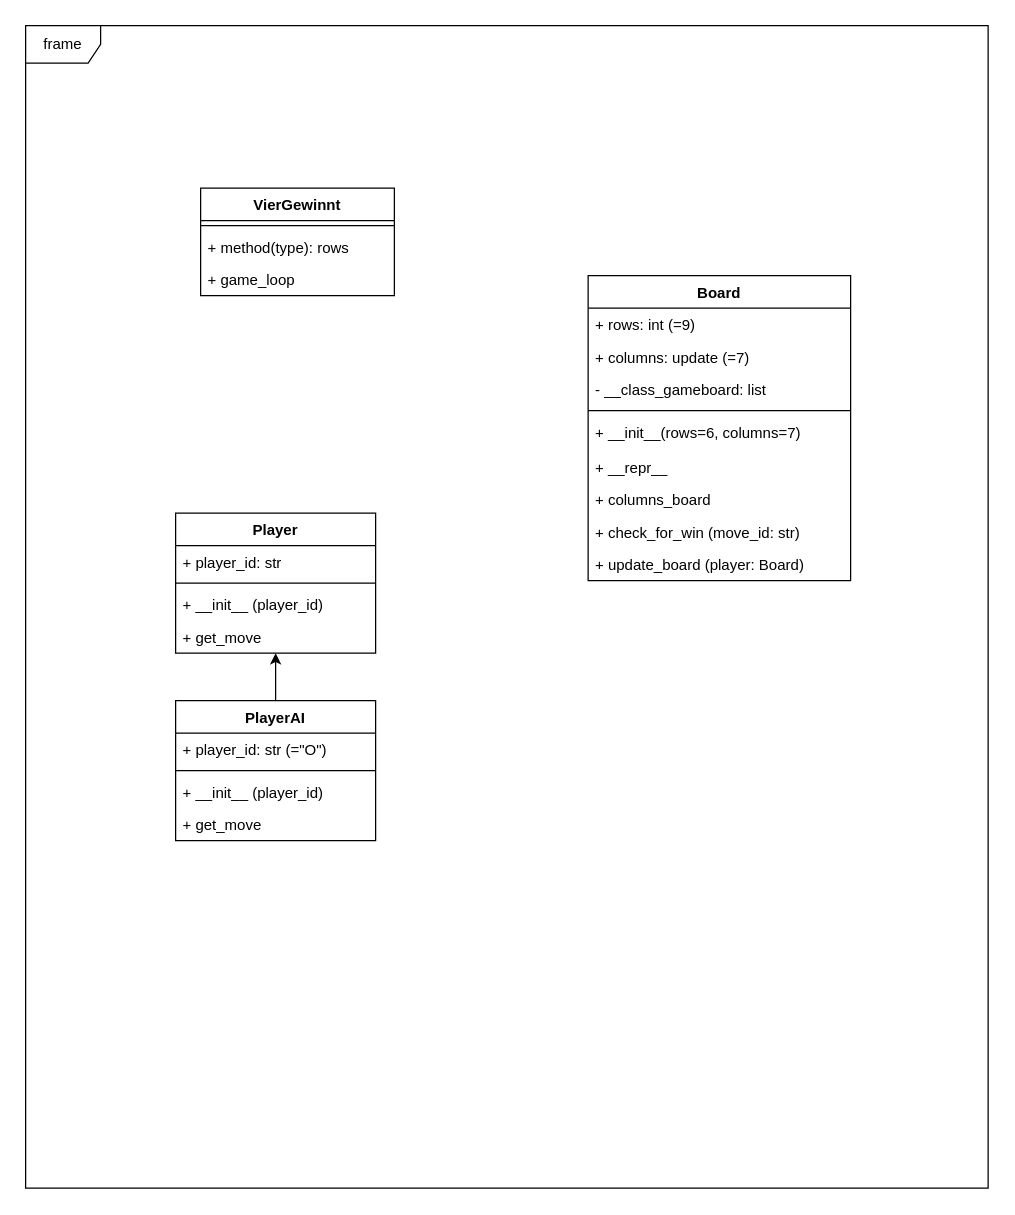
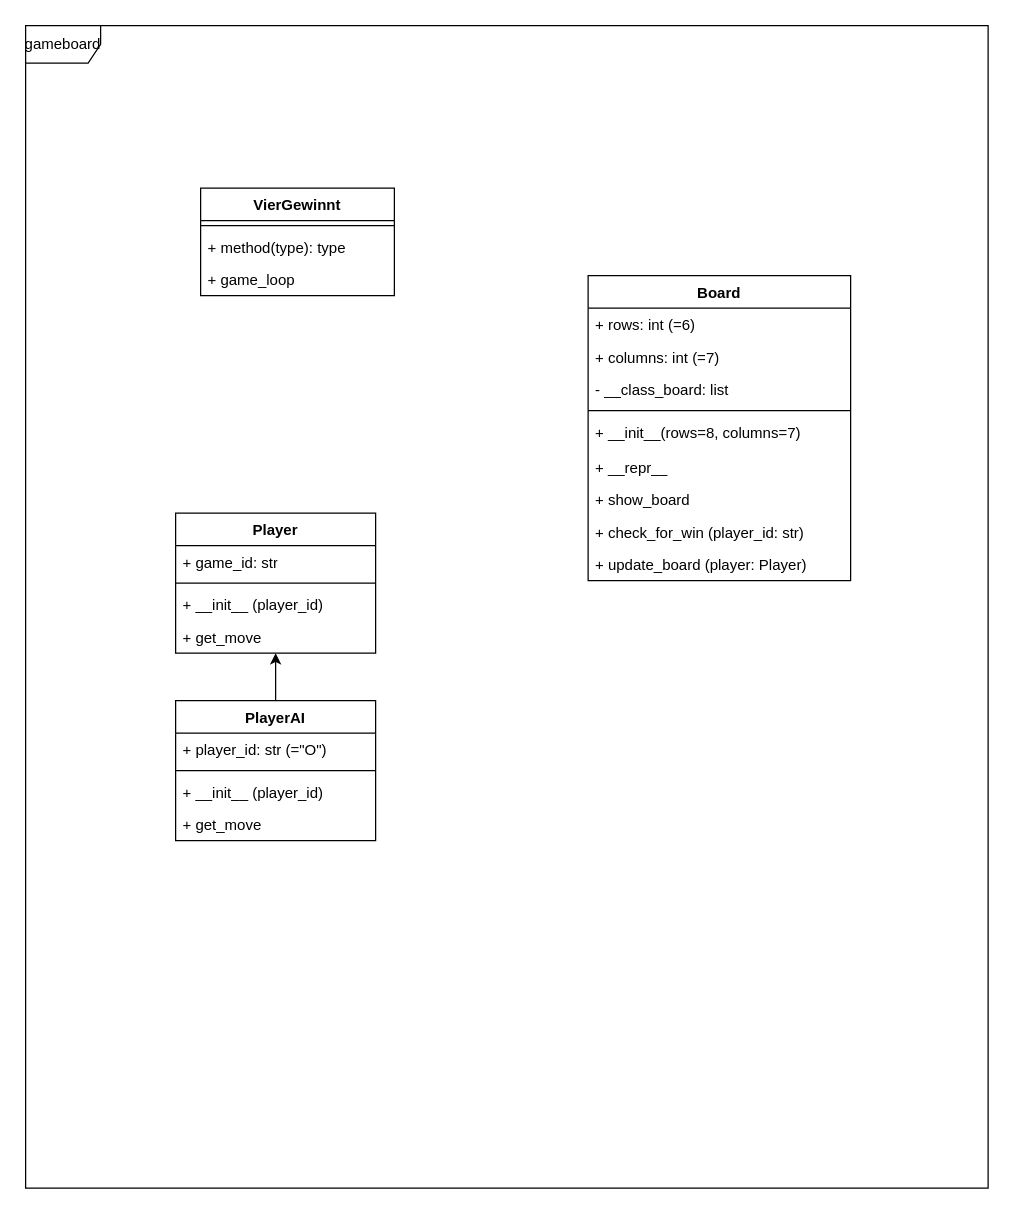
  <mxCell id="0" />
  <mxCell id="1" parent="0" />
- <mxCell id="2" value="frame" style="shape=umlFrame;whiteSpace=wrap;html=1;pointerEvents=0;" vertex="1" parent="1"><mxGeometry x="20" y="20" width="770" height="930" as="geometry" /></mxCell>
+ <mxCell id="2" value="gameboard" style="shape=umlFrame;whiteSpace=wrap;html=1;pointerEvents=0;" vertex="1" parent="1"><mxGeometry x="20" y="20" width="770" height="930" as="geometry" /></mxCell>
  <mxCell id="3" value="VierGewinnt" style="swimlane;fontStyle=1;align=center;verticalAlign=top;childLayout=stackLayout;horizontal=1;startSize=26;horizontalStack=0;resizeParent=1;resizeParentMax=0;resizeLast=0;collapsible=1;marginBottom=0;whiteSpace=wrap;html=1;" vertex="1" parent="1"><mxGeometry x="160" y="150" width="155" height="86" as="geometry" /></mxCell>
  <mxCell id="4" value="" style="line;strokeWidth=1;fillColor=none;align=left;verticalAlign=middle;spacingTop=-1;spacingLeft=3;spacingRight=3;rotatable=0;labelPosition=right;points=[];portConstraint=eastwest;strokeColor=inherit;" vertex="1" parent="3"><mxGeometry y="26" width="155" height="8" as="geometry" /></mxCell>
- <mxCell id="5" value="+ method(type): rows" style="text;strokeColor=none;fillColor=none;align=left;verticalAlign=top;spacingLeft=4;spacingRight=4;overflow=hidden;rotatable=0;points=[[0,0.5],[1,0.5]];portConstraint=eastwest;whiteSpace=wrap;html=1;" vertex="1" parent="3"><mxGeometry y="34" width="155" height="26" as="geometry" /></mxCell>
+ <mxCell id="5" value="+ method(type): type" style="text;strokeColor=none;fillColor=none;align=left;verticalAlign=top;spacingLeft=4;spacingRight=4;overflow=hidden;rotatable=0;points=[[0,0.5],[1,0.5]];portConstraint=eastwest;whiteSpace=wrap;html=1;" vertex="1" parent="3"><mxGeometry y="34" width="155" height="26" as="geometry" /></mxCell>
  <mxCell id="6" value="+ game_loop" style="text;strokeColor=none;fillColor=none;align=left;verticalAlign=top;spacingLeft=4;spacingRight=4;overflow=hidden;rotatable=0;points=[[0,0.5],[1,0.5]];portConstraint=eastwest;whiteSpace=wrap;html=1;" vertex="1" parent="3"><mxGeometry y="60" width="155" height="26" as="geometry" /></mxCell>
  <mxCell id="7" value="Board" style="swimlane;fontStyle=1;align=center;verticalAlign=top;childLayout=stackLayout;horizontal=1;startSize=26;horizontalStack=0;resizeParent=1;resizeParentMax=0;resizeLast=0;collapsible=1;marginBottom=0;whiteSpace=wrap;html=1;" vertex="1" parent="1"><mxGeometry x="470" y="220" width="210" height="244" as="geometry" /></mxCell>
- <mxCell id="8" value="+ rows: int (=9)" style="text;strokeColor=none;fillColor=none;align=left;verticalAlign=top;spacingLeft=4;spacingRight=4;overflow=hidden;rotatable=0;points=[[0,0.5],[1,0.5]];portConstraint=eastwest;whiteSpace=wrap;html=1;" vertex="1" parent="7"><mxGeometry y="26" width="210" height="26" as="geometry" /></mxCell>
- <mxCell id="9" value="&lt;div&gt;+ columns: update (=7)&lt;/div&gt;" style="text;strokeColor=none;fillColor=none;align=left;verticalAlign=top;spacingLeft=4;spacingRight=4;overflow=hidden;rotatable=0;points=[[0,0.5],[1,0.5]];portConstraint=eastwest;whiteSpace=wrap;html=1;" vertex="1" parent="7"><mxGeometry y="52" width="210" height="26" as="geometry" /></mxCell>
- <mxCell id="10" value="- __class_gameboard: list" style="text;strokeColor=none;fillColor=none;align=left;verticalAlign=top;spacingLeft=4;spacingRight=4;overflow=hidden;rotatable=0;points=[[0,0.5],[1,0.5]];portConstraint=eastwest;whiteSpace=wrap;html=1;" vertex="1" parent="7"><mxGeometry y="78" width="210" height="26" as="geometry" /></mxCell>
+ <mxCell id="8" value="+ rows: int (=6)" style="text;strokeColor=none;fillColor=none;align=left;verticalAlign=top;spacingLeft=4;spacingRight=4;overflow=hidden;rotatable=0;points=[[0,0.5],[1,0.5]];portConstraint=eastwest;whiteSpace=wrap;html=1;" vertex="1" parent="7"><mxGeometry y="26" width="210" height="26" as="geometry" /></mxCell>
+ <mxCell id="9" value="&lt;div&gt;+ columns: int (=7)&lt;/div&gt;" style="text;strokeColor=none;fillColor=none;align=left;verticalAlign=top;spacingLeft=4;spacingRight=4;overflow=hidden;rotatable=0;points=[[0,0.5],[1,0.5]];portConstraint=eastwest;whiteSpace=wrap;html=1;" vertex="1" parent="7"><mxGeometry y="52" width="210" height="26" as="geometry" /></mxCell>
+ <mxCell id="10" value="- __class_board: list" style="text;strokeColor=none;fillColor=none;align=left;verticalAlign=top;spacingLeft=4;spacingRight=4;overflow=hidden;rotatable=0;points=[[0,0.5],[1,0.5]];portConstraint=eastwest;whiteSpace=wrap;html=1;" vertex="1" parent="7"><mxGeometry y="78" width="210" height="26" as="geometry" /></mxCell>
  <mxCell id="11" value="" style="line;strokeWidth=1;fillColor=none;align=left;verticalAlign=middle;spacingTop=-1;spacingLeft=3;spacingRight=3;rotatable=0;labelPosition=right;points=[];portConstraint=eastwest;strokeColor=inherit;" vertex="1" parent="7"><mxGeometry y="104" width="210" height="8" as="geometry" /></mxCell>
- <mxCell id="12" value="+ __init__(rows=6, columns=7)" style="text;strokeColor=none;fillColor=none;align=left;verticalAlign=top;spacingLeft=4;spacingRight=4;overflow=hidden;rotatable=0;points=[[0,0.5],[1,0.5]];portConstraint=eastwest;whiteSpace=wrap;html=1;" vertex="1" parent="7"><mxGeometry y="112" width="210" height="28" as="geometry" /></mxCell>
+ <mxCell id="12" value="+ __init__(rows=8, columns=7)" style="text;strokeColor=none;fillColor=none;align=left;verticalAlign=top;spacingLeft=4;spacingRight=4;overflow=hidden;rotatable=0;points=[[0,0.5],[1,0.5]];portConstraint=eastwest;whiteSpace=wrap;html=1;" vertex="1" parent="7"><mxGeometry y="112" width="210" height="28" as="geometry" /></mxCell>
  <mxCell id="13" value="+ __repr__" style="text;strokeColor=none;fillColor=none;align=left;verticalAlign=top;spacingLeft=4;spacingRight=4;overflow=hidden;rotatable=0;points=[[0,0.5],[1,0.5]];portConstraint=eastwest;whiteSpace=wrap;html=1;" vertex="1" parent="7"><mxGeometry y="140" width="210" height="26" as="geometry" /></mxCell>
- <mxCell id="14" value="+ columns_board" style="text;strokeColor=none;fillColor=none;align=left;verticalAlign=top;spacingLeft=4;spacingRight=4;overflow=hidden;rotatable=0;points=[[0,0.5],[1,0.5]];portConstraint=eastwest;whiteSpace=wrap;html=1;" vertex="1" parent="7"><mxGeometry y="166" width="210" height="26" as="geometry" /></mxCell>
- <mxCell id="15" value="+ check_for_win (move_id: str)" style="text;strokeColor=none;fillColor=none;align=left;verticalAlign=top;spacingLeft=4;spacingRight=4;overflow=hidden;rotatable=0;points=[[0,0.5],[1,0.5]];portConstraint=eastwest;whiteSpace=wrap;html=1;" vertex="1" parent="7"><mxGeometry y="192" width="210" height="26" as="geometry" /></mxCell>
- <mxCell id="16" value="+ update_board (player: Board)" style="text;strokeColor=none;fillColor=none;align=left;verticalAlign=top;spacingLeft=4;spacingRight=4;overflow=hidden;rotatable=0;points=[[0,0.5],[1,0.5]];portConstraint=eastwest;whiteSpace=wrap;html=1;" vertex="1" parent="7"><mxGeometry y="218" width="210" height="26" as="geometry" /></mxCell>
+ <mxCell id="14" value="+ show_board" style="text;strokeColor=none;fillColor=none;align=left;verticalAlign=top;spacingLeft=4;spacingRight=4;overflow=hidden;rotatable=0;points=[[0,0.5],[1,0.5]];portConstraint=eastwest;whiteSpace=wrap;html=1;" vertex="1" parent="7"><mxGeometry y="166" width="210" height="26" as="geometry" /></mxCell>
+ <mxCell id="15" value="+ check_for_win (player_id: str)" style="text;strokeColor=none;fillColor=none;align=left;verticalAlign=top;spacingLeft=4;spacingRight=4;overflow=hidden;rotatable=0;points=[[0,0.5],[1,0.5]];portConstraint=eastwest;whiteSpace=wrap;html=1;" vertex="1" parent="7"><mxGeometry y="192" width="210" height="26" as="geometry" /></mxCell>
+ <mxCell id="16" value="+ update_board (player: Player)" style="text;strokeColor=none;fillColor=none;align=left;verticalAlign=top;spacingLeft=4;spacingRight=4;overflow=hidden;rotatable=0;points=[[0,0.5],[1,0.5]];portConstraint=eastwest;whiteSpace=wrap;html=1;" vertex="1" parent="7"><mxGeometry y="218" width="210" height="26" as="geometry" /></mxCell>
  <mxCell id="17" value="Player" style="swimlane;fontStyle=1;align=center;verticalAlign=top;childLayout=stackLayout;horizontal=1;startSize=26;horizontalStack=0;resizeParent=1;resizeParentMax=0;resizeLast=0;collapsible=1;marginBottom=0;whiteSpace=wrap;html=1;" vertex="1" parent="1"><mxGeometry x="140" y="410" width="160" height="112" as="geometry" /></mxCell>
- <mxCell id="18" value="+ player_id: str" style="text;strokeColor=none;fillColor=none;align=left;verticalAlign=top;spacingLeft=4;spacingRight=4;overflow=hidden;rotatable=0;points=[[0,0.5],[1,0.5]];portConstraint=eastwest;whiteSpace=wrap;html=1;" vertex="1" parent="17"><mxGeometry y="26" width="160" height="26" as="geometry" /></mxCell>
+ <mxCell id="18" value="+ game_id: str" style="text;strokeColor=none;fillColor=none;align=left;verticalAlign=top;spacingLeft=4;spacingRight=4;overflow=hidden;rotatable=0;points=[[0,0.5],[1,0.5]];portConstraint=eastwest;whiteSpace=wrap;html=1;" vertex="1" parent="17"><mxGeometry y="26" width="160" height="26" as="geometry" /></mxCell>
  <mxCell id="19" value="" style="line;strokeWidth=1;fillColor=none;align=left;verticalAlign=middle;spacingTop=-1;spacingLeft=3;spacingRight=3;rotatable=0;labelPosition=right;points=[];portConstraint=eastwest;strokeColor=inherit;" vertex="1" parent="17"><mxGeometry y="52" width="160" height="8" as="geometry" /></mxCell>
  <mxCell id="20" value="+ __init__ (player_id)" style="text;strokeColor=none;fillColor=none;align=left;verticalAlign=top;spacingLeft=4;spacingRight=4;overflow=hidden;rotatable=0;points=[[0,0.5],[1,0.5]];portConstraint=eastwest;whiteSpace=wrap;html=1;" vertex="1" parent="17"><mxGeometry y="60" width="160" height="26" as="geometry" /></mxCell>
  <mxCell id="21" value="+ get_move" style="text;strokeColor=none;fillColor=none;align=left;verticalAlign=top;spacingLeft=4;spacingRight=4;overflow=hidden;rotatable=0;points=[[0,0.5],[1,0.5]];portConstraint=eastwest;whiteSpace=wrap;html=1;" vertex="1" parent="17"><mxGeometry y="86" width="160" height="26" as="geometry" /></mxCell>
  <mxCell id="22" value="" style="endArrow=classic;html=1;rounded=0;exitX=0.5;exitY=0;exitDx=0;exitDy=0;" edge="1" parent="1" source="23" target="21"><mxGeometry width="50" height="50" relative="1" as="geometry"><mxPoint x="410" y="560" as="sourcePoint" /><mxPoint x="460" y="510" as="targetPoint" /></mxGeometry></mxCell>
  <mxCell id="23" value="PlayerAI" style="swimlane;fontStyle=1;align=center;verticalAlign=top;childLayout=stackLayout;horizontal=1;startSize=26;horizontalStack=0;resizeParent=1;resizeParentMax=0;resizeLast=0;collapsible=1;marginBottom=0;whiteSpace=wrap;html=1;" vertex="1" parent="1"><mxGeometry x="140" y="560" width="160" height="112" as="geometry" /></mxCell>
  <mxCell id="24" value="+ player_id: str (=&quot;O&quot;)" style="text;strokeColor=none;fillColor=none;align=left;verticalAlign=top;spacingLeft=4;spacingRight=4;overflow=hidden;rotatable=0;points=[[0,0.5],[1,0.5]];portConstraint=eastwest;whiteSpace=wrap;html=1;" vertex="1" parent="23"><mxGeometry y="26" width="160" height="26" as="geometry" /></mxCell>
  <mxCell id="25" value="" style="line;strokeWidth=1;fillColor=none;align=left;verticalAlign=middle;spacingTop=-1;spacingLeft=3;spacingRight=3;rotatable=0;labelPosition=right;points=[];portConstraint=eastwest;strokeColor=inherit;" vertex="1" parent="23"><mxGeometry y="52" width="160" height="8" as="geometry" /></mxCell>
  <mxCell id="26" value="+ __init__ (player_id)" style="text;strokeColor=none;fillColor=none;align=left;verticalAlign=top;spacingLeft=4;spacingRight=4;overflow=hidden;rotatable=0;points=[[0,0.5],[1,0.5]];portConstraint=eastwest;whiteSpace=wrap;html=1;" vertex="1" parent="23"><mxGeometry y="60" width="160" height="26" as="geometry" /></mxCell>
  <mxCell id="27" value="+ get_move" style="text;strokeColor=none;fillColor=none;align=left;verticalAlign=top;spacingLeft=4;spacingRight=4;overflow=hidden;rotatable=0;points=[[0,0.5],[1,0.5]];portConstraint=eastwest;whiteSpace=wrap;html=1;" vertex="1" parent="23"><mxGeometry y="86" width="160" height="26" as="geometry" /></mxCell>
